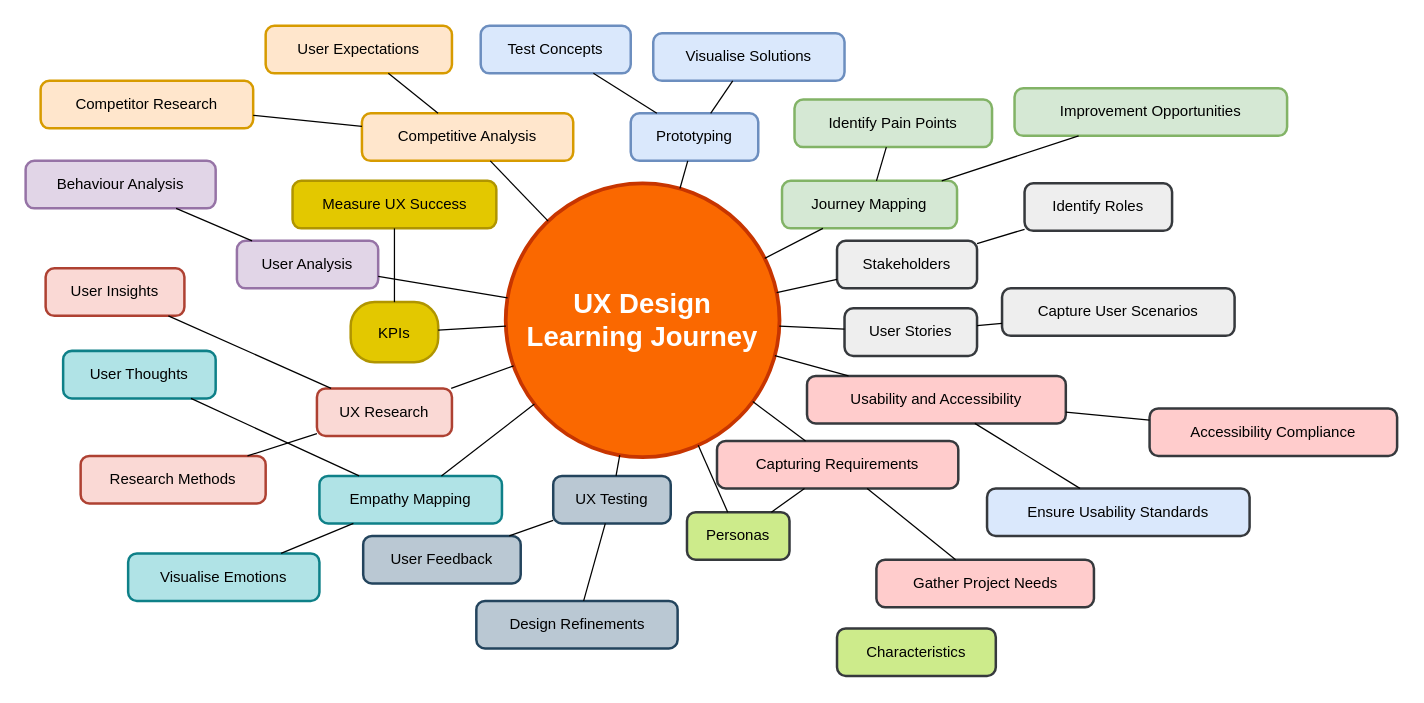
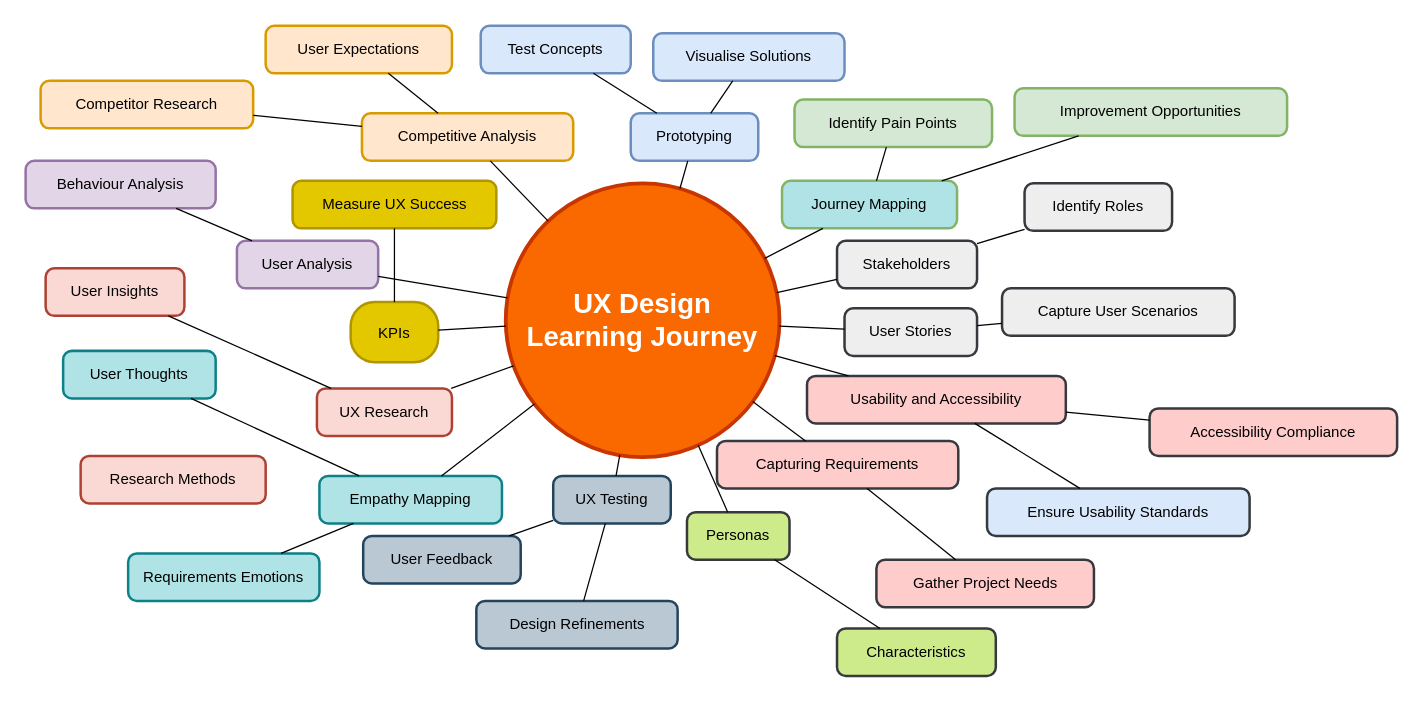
  <mxCell id="0" />
  <mxCell id="1" parent="0" />
  <mxCell id="2" value="UX Design&#10;Learning Journey" style="ellipse;aspect=fixed;strokeWidth=3;whiteSpace=wrap;fillColor=#fa6800;fontColor=#FFFFFF;strokeColor=#C73500;fontSize=22;fontStyle=1" vertex="1" parent="1"><mxGeometry x="404" y="146" width="219" height="219" as="geometry" /></mxCell>
  <mxCell id="3" value="Stakeholders" style="rounded=1;absoluteArcSize=1;arcSize=14;whiteSpace=wrap;strokeWidth=2;fillColor=#eeeeee;strokeColor=#36393d;" vertex="1" parent="1"><mxGeometry x="669" y="192" width="112" height="38" as="geometry" /></mxCell>
  <mxCell id="4" value="Identify Roles" style="rounded=1;absoluteArcSize=1;arcSize=14;whiteSpace=wrap;strokeWidth=2;fillColor=#eeeeee;strokeColor=#36393d;" vertex="1" parent="1"><mxGeometry x="819" y="146" width="118" height="38" as="geometry" /></mxCell>
  <mxCell id="5" value="Capturing Requirements" style="rounded=1;absoluteArcSize=1;arcSize=14;whiteSpace=wrap;strokeWidth=2;fillColor=#ffcccc;strokeColor=#36393d;" vertex="1" parent="1"><mxGeometry x="573" y="352" width="193" height="38" as="geometry" /></mxCell>
  <mxCell id="6" value="Gather Project Needs" style="rounded=1;absoluteArcSize=1;arcSize=14;whiteSpace=wrap;strokeWidth=2;fillColor=#ffcccc;strokeColor=#36393d;" vertex="1" parent="1"><mxGeometry x="700.5" y="447" width="174" height="38" as="geometry" /></mxCell>
  <mxCell id="7" value="UX Research" style="rounded=1;absoluteArcSize=1;arcSize=14;whiteSpace=wrap;strokeWidth=2;fillColor=#fad9d5;strokeColor=#ae4132;" vertex="1" parent="1"><mxGeometry x="253" y="310" width="108" height="38" as="geometry" /></mxCell>
  <mxCell id="8" value="Research Methods" style="rounded=1;absoluteArcSize=1;arcSize=14;whiteSpace=wrap;strokeWidth=2;fillColor=#fad9d5;strokeColor=#ae4132;" vertex="1" parent="1"><mxGeometry x="64" y="364" width="148" height="38" as="geometry" /></mxCell>
  <mxCell id="9" value="User Insights" style="rounded=1;absoluteArcSize=1;arcSize=14;whiteSpace=wrap;strokeWidth=2;fillColor=#fad9d5;strokeColor=#ae4132;" vertex="1" parent="1"><mxGeometry x="36" y="214" width="111" height="38" as="geometry" /></mxCell>
  <mxCell id="10" value="Competitive Analysis" style="rounded=1;absoluteArcSize=1;arcSize=14;whiteSpace=wrap;strokeWidth=2;fillColor=#ffe6cc;strokeColor=#d79b00;" vertex="1" parent="1"><mxGeometry x="289" y="90" width="169" height="38" as="geometry" /></mxCell>
  <mxCell id="11" value="Competitor Research" style="rounded=1;absoluteArcSize=1;arcSize=14;whiteSpace=wrap;strokeWidth=2;fillColor=#ffe6cc;strokeColor=#d79b00;" vertex="1" parent="1"><mxGeometry x="32" y="64" width="170" height="38" as="geometry" /></mxCell>
  <mxCell id="12" value="User Expectations" style="rounded=1;absoluteArcSize=1;arcSize=14;whiteSpace=wrap;strokeWidth=2;fillColor=#ffe6cc;strokeColor=#d79b00;" vertex="1" parent="1"><mxGeometry x="212" y="20" width="149" height="38" as="geometry" /></mxCell>
  <mxCell id="13" value="User Analysis" style="rounded=1;absoluteArcSize=1;arcSize=14;whiteSpace=wrap;strokeWidth=2;fillColor=#e1d5e7;strokeColor=#9673a6;" vertex="1" parent="1"><mxGeometry x="189" y="192" width="113" height="38" as="geometry" /></mxCell>
  <mxCell id="14" value="Behaviour Analysis" style="rounded=1;absoluteArcSize=1;arcSize=14;whiteSpace=wrap;strokeWidth=2;fillColor=#e1d5e7;strokeColor=#9673a6;" vertex="1" parent="1"><mxGeometry x="20" y="128" width="152" height="38" as="geometry" /></mxCell>
  <mxCell id="15" value="Personas" style="rounded=1;absoluteArcSize=1;arcSize=14;whiteSpace=wrap;strokeWidth=2;fillColor=#cdeb8b;strokeColor=#36393d;" vertex="1" parent="1"><mxGeometry x="549" y="409" width="82" height="38" as="geometry" /></mxCell>
  <mxCell id="16" value="Characteristics" style="rounded=1;absoluteArcSize=1;arcSize=14;whiteSpace=wrap;strokeWidth=2;fillColor=#cdeb8b;strokeColor=#36393d;" vertex="1" parent="1"><mxGeometry x="669" y="502" width="127" height="38" as="geometry" /></mxCell>
  <mxCell id="17" value="Empathy Mapping" style="rounded=1;absoluteArcSize=1;arcSize=14;whiteSpace=wrap;strokeWidth=2;fillColor=#b0e3e6;strokeColor=#0e8088;" vertex="1" parent="1"><mxGeometry x="255" y="380" width="146" height="38" as="geometry" /></mxCell>
- <mxCell id="18" value="Visualise Emotions" style="rounded=1;absoluteArcSize=1;arcSize=14;whiteSpace=wrap;strokeWidth=2;fillColor=#b0e3e6;strokeColor=#0e8088;" vertex="1" parent="1"><mxGeometry x="102" y="442" width="153" height="38" as="geometry" /></mxCell>
+ <mxCell id="18" value="Requirements Emotions" style="rounded=1;absoluteArcSize=1;arcSize=14;whiteSpace=wrap;strokeWidth=2;fillColor=#b0e3e6;strokeColor=#0e8088;" vertex="1" parent="1"><mxGeometry x="102" y="442" width="153" height="38" as="geometry" /></mxCell>
  <mxCell id="19" value="User Thoughts" style="rounded=1;absoluteArcSize=1;arcSize=14;whiteSpace=wrap;strokeWidth=2;fillColor=#b0e3e6;strokeColor=#0e8088;" vertex="1" parent="1"><mxGeometry x="50" y="280" width="122" height="38" as="geometry" /></mxCell>
- <mxCell id="20" value="Journey Mapping" style="rounded=1;absoluteArcSize=1;arcSize=14;whiteSpace=wrap;strokeWidth=2;fillColor=#d5e8d4;strokeColor=#82b366;" vertex="1" parent="1"><mxGeometry x="625" y="144" width="140" height="38" as="geometry" /></mxCell>
+ <mxCell id="20" value="Journey Mapping" style="rounded=1;absoluteArcSize=1;arcSize=14;whiteSpace=wrap;strokeWidth=2;fillColor=#b0e3e6;strokeColor=#82b366;" vertex="1" parent="1"><mxGeometry x="625" y="144" width="140" height="38" as="geometry" /></mxCell>
  <mxCell id="21" value="Identify Pain Points" style="rounded=1;absoluteArcSize=1;arcSize=14;whiteSpace=wrap;strokeWidth=2;fillColor=#d5e8d4;strokeColor=#82b366;" vertex="1" parent="1"><mxGeometry x="635" y="79" width="158" height="38" as="geometry" /></mxCell>
  <mxCell id="22" value="Improvement Opportunities" style="rounded=1;absoluteArcSize=1;arcSize=14;whiteSpace=wrap;strokeWidth=2;fillColor=#d5e8d4;strokeColor=#82b366;" vertex="1" parent="1"><mxGeometry x="811" y="70" width="218" height="38" as="geometry" /></mxCell>
  <mxCell id="23" value="User Stories" style="rounded=1;absoluteArcSize=1;arcSize=14;whiteSpace=wrap;strokeWidth=2;fillColor=#eeeeee;strokeColor=#36393d;" vertex="1" parent="1"><mxGeometry x="675" y="246" width="106" height="38" as="geometry" /></mxCell>
  <mxCell id="24" value="Capture User Scenarios" style="rounded=1;absoluteArcSize=1;arcSize=14;whiteSpace=wrap;strokeWidth=2;fillColor=#eeeeee;strokeColor=#36393d;" vertex="1" parent="1"><mxGeometry x="801" y="230" width="186" height="38" as="geometry" /></mxCell>
  <mxCell id="25" value="KPIs" style="rounded=1;arcSize=40;strokeWidth=2;fillColor=#e3c800;fontColor=#000000;strokeColor=#B09500;" vertex="1" parent="1"><mxGeometry x="280" y="241" width="70" height="48" as="geometry" /></mxCell>
  <mxCell id="26" value="Measure UX Success" style="rounded=1;absoluteArcSize=1;arcSize=14;whiteSpace=wrap;strokeWidth=2;fillColor=#e3c800;strokeColor=#B09500;fontColor=#000000;" vertex="1" parent="1"><mxGeometry x="233.5" y="144" width="163" height="38" as="geometry" /></mxCell>
  <mxCell id="27" value="Prototyping" style="rounded=1;absoluteArcSize=1;arcSize=14;whiteSpace=wrap;strokeWidth=2;fillColor=#dae8fc;strokeColor=#6c8ebf;" vertex="1" parent="1"><mxGeometry x="504" y="90" width="102" height="38" as="geometry" /></mxCell>
  <mxCell id="28" value="Visualise Solutions" style="rounded=1;absoluteArcSize=1;arcSize=14;whiteSpace=wrap;strokeWidth=2;fillColor=#dae8fc;strokeColor=#6c8ebf;" vertex="1" parent="1"><mxGeometry x="522" y="26" width="153" height="38" as="geometry" /></mxCell>
  <mxCell id="29" value="Test Concepts" style="rounded=1;absoluteArcSize=1;arcSize=14;whiteSpace=wrap;strokeWidth=2;fillColor=#dae8fc;strokeColor=#6c8ebf;" vertex="1" parent="1"><mxGeometry x="384" y="20" width="120" height="38" as="geometry" /></mxCell>
  <mxCell id="30" value="UX Testing" style="rounded=1;absoluteArcSize=1;arcSize=14;whiteSpace=wrap;strokeWidth=2;fillColor=#bac8d3;strokeColor=#23445d;" vertex="1" parent="1"><mxGeometry x="442" y="380" width="94" height="38" as="geometry" /></mxCell>
  <mxCell id="31" value="User Feedback" style="rounded=1;absoluteArcSize=1;arcSize=14;whiteSpace=wrap;strokeWidth=2;fillColor=#bac8d3;strokeColor=#23445d;" vertex="1" parent="1"><mxGeometry x="290" y="428" width="126" height="38" as="geometry" /></mxCell>
  <mxCell id="32" value="Design Refinements" style="rounded=1;absoluteArcSize=1;arcSize=14;whiteSpace=wrap;strokeWidth=2;fillColor=#bac8d3;strokeColor=#23445d;" vertex="1" parent="1"><mxGeometry x="380.5" y="480" width="161" height="38" as="geometry" /></mxCell>
  <mxCell id="33" value="Usability and Accessibility" style="rounded=1;absoluteArcSize=1;arcSize=14;whiteSpace=wrap;strokeWidth=2;fillColor=#ffcccc;strokeColor=#36393d;" vertex="1" parent="1"><mxGeometry x="645" y="300" width="207" height="38" as="geometry" /></mxCell>
  <mxCell id="34" value="Ensure Usability Standards" style="rounded=1;absoluteArcSize=1;arcSize=14;whiteSpace=wrap;strokeWidth=2;fillColor=#dae8fc;strokeColor=#36393d;" vertex="1" parent="1"><mxGeometry x="789" y="390" width="210" height="38" as="geometry" /></mxCell>
  <mxCell id="35" value="Accessibility Compliance" style="rounded=1;absoluteArcSize=1;arcSize=14;whiteSpace=wrap;strokeWidth=2;fillColor=#ffcccc;strokeColor=#36393d;" vertex="1" parent="1"><mxGeometry x="919" y="326" width="198" height="38" as="geometry" /></mxCell>
  <mxCell id="36" style="endArrow=none;rounded=0;" edge="1" parent="1" source="2" target="3"><mxGeometry relative="1" as="geometry" /></mxCell>
  <mxCell id="37" style="endArrow=none;rounded=0;" edge="1" parent="1" source="2" target="5"><mxGeometry relative="1" as="geometry" /></mxCell>
  <mxCell id="38" style="endArrow=none;rounded=0;" edge="1" parent="1" source="2" target="7"><mxGeometry relative="1" as="geometry" /></mxCell>
  <mxCell id="39" style="endArrow=none;rounded=0;" edge="1" parent="1" source="2" target="10"><mxGeometry relative="1" as="geometry" /></mxCell>
  <mxCell id="40" style="endArrow=none;rounded=0;" edge="1" parent="1" source="2" target="13"><mxGeometry relative="1" as="geometry" /></mxCell>
  <mxCell id="41" style="endArrow=none;rounded=0;" edge="1" parent="1" source="2" target="15"><mxGeometry relative="1" as="geometry" /></mxCell>
  <mxCell id="42" style="endArrow=none;rounded=0;" edge="1" parent="1" source="2" target="17"><mxGeometry relative="1" as="geometry" /></mxCell>
  <mxCell id="43" style="endArrow=none;rounded=0;" edge="1" parent="1" source="2" target="20"><mxGeometry relative="1" as="geometry" /></mxCell>
  <mxCell id="44" style="endArrow=none;rounded=0;" edge="1" parent="1" source="2" target="23"><mxGeometry relative="1" as="geometry" /></mxCell>
  <mxCell id="45" style="endArrow=none;rounded=0;" edge="1" parent="1" source="2" target="25"><mxGeometry relative="1" as="geometry" /></mxCell>
  <mxCell id="46" style="endArrow=none;rounded=0;" edge="1" parent="1" source="2" target="27"><mxGeometry relative="1" as="geometry" /></mxCell>
  <mxCell id="47" style="endArrow=none;rounded=0;" edge="1" parent="1" source="2" target="30"><mxGeometry relative="1" as="geometry" /></mxCell>
  <mxCell id="48" style="endArrow=none;rounded=0;" edge="1" parent="1" source="2" target="33"><mxGeometry relative="1" as="geometry" /></mxCell>
  <mxCell id="49" style="endArrow=none;rounded=0;" edge="1" parent="1" source="3" target="4"><mxGeometry relative="1" as="geometry" /></mxCell>
  <mxCell id="50" style="endArrow=none;rounded=0;" edge="1" parent="1" source="5" target="6"><mxGeometry relative="1" as="geometry" /></mxCell>
- <mxCell id="51" style="endArrow=none;rounded=0;" edge="1" parent="1" source="7" target="8"><mxGeometry relative="1" as="geometry" /></mxCell>
  <mxCell id="52" style="endArrow=none;rounded=0;" edge="1" parent="1" source="7" target="9"><mxGeometry relative="1" as="geometry" /></mxCell>
  <mxCell id="53" style="endArrow=none;rounded=0;" edge="1" parent="1" source="10" target="11"><mxGeometry relative="1" as="geometry" /></mxCell>
  <mxCell id="54" style="endArrow=none;rounded=0;" edge="1" parent="1" source="10" target="12"><mxGeometry relative="1" as="geometry" /></mxCell>
  <mxCell id="55" style="endArrow=none;rounded=0;" edge="1" parent="1" source="13" target="14"><mxGeometry relative="1" as="geometry" /></mxCell>
- <mxCell id="56" style="endArrow=none;rounded=0;" edge="1" parent="1" source="15" target="5"><mxGeometry relative="1" as="geometry" /></mxCell>
+ <mxCell id="56" style="endArrow=none;rounded=0;" edge="1" parent="1" source="15" target="16"><mxGeometry relative="1" as="geometry" /></mxCell>
  <mxCell id="57" style="endArrow=none;rounded=0;" edge="1" parent="1" source="17" target="18"><mxGeometry relative="1" as="geometry" /></mxCell>
  <mxCell id="58" style="endArrow=none;rounded=0;" edge="1" parent="1" source="17" target="19"><mxGeometry relative="1" as="geometry" /></mxCell>
  <mxCell id="59" style="endArrow=none;rounded=0;" edge="1" parent="1" source="20" target="21"><mxGeometry relative="1" as="geometry" /></mxCell>
  <mxCell id="60" style="endArrow=none;rounded=0;" edge="1" parent="1" source="20" target="22"><mxGeometry relative="1" as="geometry" /></mxCell>
  <mxCell id="61" style="endArrow=none;rounded=0;" edge="1" parent="1" source="23" target="24"><mxGeometry relative="1" as="geometry" /></mxCell>
  <mxCell id="62" style="endArrow=none;rounded=0;" edge="1" parent="1" source="25" target="26"><mxGeometry relative="1" as="geometry" /></mxCell>
  <mxCell id="63" style="endArrow=none;rounded=0;" edge="1" parent="1" source="27" target="28"><mxGeometry relative="1" as="geometry" /></mxCell>
  <mxCell id="64" style="endArrow=none;rounded=0;" edge="1" parent="1" source="27" target="29"><mxGeometry relative="1" as="geometry" /></mxCell>
  <mxCell id="65" style="endArrow=none;rounded=0;" edge="1" parent="1" source="30" target="31"><mxGeometry relative="1" as="geometry" /></mxCell>
  <mxCell id="66" style="endArrow=none;rounded=0;" edge="1" parent="1" source="30" target="32"><mxGeometry relative="1" as="geometry" /></mxCell>
  <mxCell id="67" style="endArrow=none;rounded=0;" edge="1" parent="1" source="33" target="34"><mxGeometry relative="1" as="geometry" /></mxCell>
  <mxCell id="68" style="endArrow=none;rounded=0;" edge="1" parent="1" source="33" target="35"><mxGeometry relative="1" as="geometry" /></mxCell>
